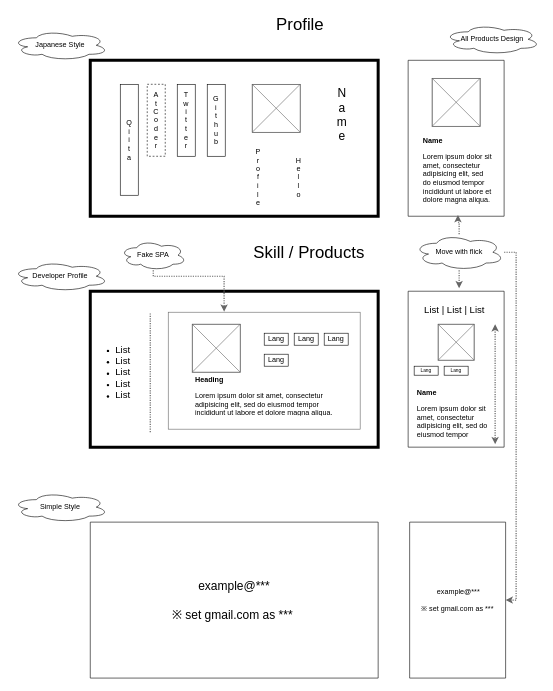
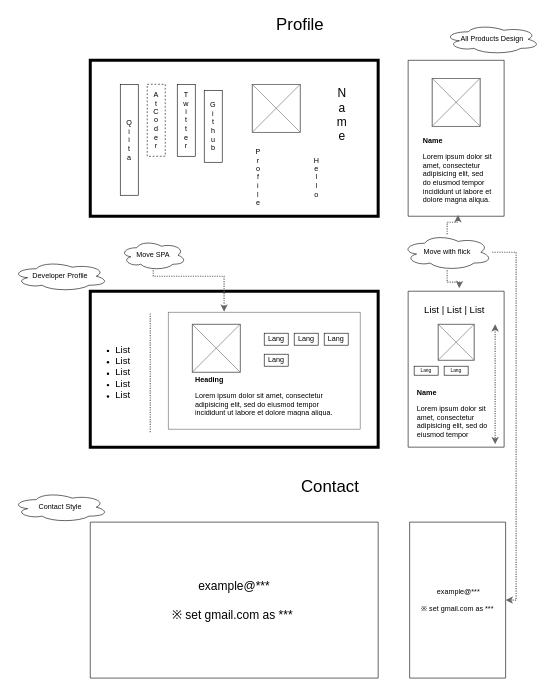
  <mxCell id="0" />
  <mxCell id="1" parent="0" />
  <mxCell id="2" value="" style="verticalLabelPosition=bottom;verticalAlign=top;html=1;shape=mxgraph.basic.rect;fillColor2=none;strokeWidth=5;size=20;indent=5;fillColor=none;" vertex="1" parent="1"><mxGeometry x="150" y="100" width="480" height="260" as="geometry" /></mxCell>
  <mxCell id="3" value="Profile" style="text;html=1;strokeColor=none;fillColor=none;align=center;verticalAlign=middle;whiteSpace=wrap;rounded=0;fontSize=28;" vertex="1" parent="1"><mxGeometry x="450" y="20" width="100" height="40" as="geometry" /></mxCell>
  <mxCell id="4" value="" style="verticalLabelPosition=bottom;verticalAlign=top;html=1;shape=mxgraph.basic.rect;fillColor2=none;strokeWidth=1;size=20;indent=5;fillColor=none;" vertex="1" parent="1"><mxGeometry x="680" y="100" width="160" height="260" as="geometry" /></mxCell>
  <mxCell id="5" value="" style="group" vertex="1" connectable="0" parent="1"><mxGeometry x="720" y="130" width="80" height="80" as="geometry" /></mxCell>
  <mxCell id="6" value="" style="group;strokeColor=#666666;" vertex="1" connectable="0" parent="5"><mxGeometry width="80" height="80" as="geometry" /></mxCell>
  <mxCell id="7" value="" style="whiteSpace=wrap;html=1;aspect=fixed;fillColor=none;fontSize=28;strokeColor=#666666;" vertex="1" parent="6"><mxGeometry width="80" height="80" as="geometry" /></mxCell>
  <mxCell id="8" value="" style="endArrow=none;html=1;fontSize=28;entryX=1;entryY=0;entryDx=0;entryDy=0;exitX=0;exitY=1;exitDx=0;exitDy=0;strokeColor=#666666;" edge="1" parent="6" source="7" target="7"><mxGeometry width="50" height="50" relative="1" as="geometry"><mxPoint x="290" y="310" as="sourcePoint" /><mxPoint x="340" y="260" as="targetPoint" /></mxGeometry></mxCell>
  <mxCell id="9" value="" style="endArrow=none;html=1;fontSize=28;entryX=0;entryY=0;entryDx=0;entryDy=0;strokeColor=#666666;" edge="1" parent="6" target="7"><mxGeometry width="50" height="50" relative="1" as="geometry"><mxPoint x="80" y="80" as="sourcePoint" /><mxPoint x="340" y="260" as="targetPoint" /></mxGeometry></mxCell>
  <mxCell id="10" value="&lt;h1 style=&quot;font-size: 12px&quot;&gt;Name&lt;/h1&gt;&lt;p style=&quot;font-size: 12px&quot;&gt;Lorem ipsum dolor sit amet, consectetur adipisicing elit, sed do eiusmod tempor incididunt ut labore et dolore magna aliqua.&lt;/p&gt;" style="text;html=1;strokeColor=none;fillColor=none;spacing=5;spacingTop=-20;whiteSpace=wrap;overflow=hidden;rounded=0;fontSize=12;" vertex="1" parent="1"><mxGeometry x="700" y="230" width="125" height="110" as="geometry" /></mxCell>
- <mxCell id="11" value="Skill / Products" style="text;html=1;strokeColor=none;fillColor=none;align=center;verticalAlign=middle;whiteSpace=wrap;rounded=0;fontSize=28;" vertex="1" parent="1"><mxGeometry x="420" y="400" width="190" height="40" as="geometry" /></mxCell>
+ <mxCell id="12" value="Contact" style="text;html=1;strokeColor=none;fillColor=none;align=center;verticalAlign=middle;whiteSpace=wrap;rounded=0;fontSize=28;" vertex="1" parent="1"><mxGeometry x="500" y="790" width="100" height="40" as="geometry" /></mxCell>
  <mxCell id="13" value="" style="verticalLabelPosition=bottom;verticalAlign=top;html=1;shape=mxgraph.basic.rect;fillColor2=none;strokeWidth=5;size=20;indent=5;fillColor=none;" vertex="1" parent="1"><mxGeometry x="150" y="485" width="480" height="260" as="geometry" /></mxCell>
  <mxCell id="14" value="" style="verticalLabelPosition=bottom;verticalAlign=top;html=1;shape=mxgraph.basic.rect;fillColor2=none;strokeWidth=1;size=20;indent=5;fillColor=none;" vertex="1" parent="1"><mxGeometry x="150" y="870" width="480" height="260" as="geometry" /></mxCell>
  <mxCell id="15" value="" style="verticalLabelPosition=bottom;verticalAlign=top;html=1;shape=mxgraph.basic.rect;fillColor2=none;strokeWidth=1;size=20;indent=5;fillColor=none;" vertex="1" parent="1"><mxGeometry x="680" y="485" width="160" height="260" as="geometry" /></mxCell>
  <mxCell id="16" value="" style="verticalLabelPosition=bottom;verticalAlign=top;html=1;shape=mxgraph.basic.rect;fillColor2=none;strokeWidth=1;size=20;indent=5;fillColor=none;" vertex="1" parent="1"><mxGeometry x="682.5" y="870" width="160" height="260" as="geometry" /></mxCell>
  <mxCell id="17" value="&lt;span style=&quot;font-size: 16px&quot;&gt;List | List | List&lt;/span&gt;" style="text;html=1;strokeColor=none;fillColor=none;align=left;verticalAlign=middle;whiteSpace=wrap;rounded=0;fontSize=12;" vertex="1" parent="1"><mxGeometry x="705" y="500" width="110" height="30" as="geometry" /></mxCell>
  <mxCell id="18" value="&lt;div style=&quot;text-align: center&quot;&gt;example@***&lt;/div&gt;&lt;font style=&quot;font-size: 12px&quot;&gt;&lt;br&gt;※ set gmail.com as ***&amp;nbsp;&lt;/font&gt;" style="text;html=1;strokeColor=none;fillColor=none;align=left;verticalAlign=middle;whiteSpace=wrap;rounded=0;fontSize=12;" vertex="1" parent="1"><mxGeometry x="700" y="930" width="130" height="140" as="geometry" /></mxCell>
  <mxCell id="19" value="&lt;ul&gt;&lt;li&gt;&lt;font style=&quot;font-size: 16px&quot;&gt;List&lt;/font&gt;&lt;/li&gt;&lt;li&gt;&lt;font style=&quot;font-size: 16px&quot;&gt;List&lt;/font&gt;&lt;/li&gt;&lt;li&gt;&lt;font style=&quot;font-size: 16px&quot;&gt;List&lt;/font&gt;&lt;/li&gt;&lt;li&gt;&lt;font style=&quot;font-size: 16px&quot;&gt;List&lt;/font&gt;&lt;/li&gt;&lt;li&gt;&lt;font style=&quot;font-size: 16px&quot;&gt;List&lt;/font&gt;&lt;/li&gt;&lt;/ul&gt;" style="text;html=1;strokeColor=none;fillColor=none;align=left;verticalAlign=middle;rounded=0;fontSize=12;whiteSpace=wrap;" vertex="1" parent="1"><mxGeometry x="150" y="520" width="100" height="200" as="geometry" /></mxCell>
  <mxCell id="20" value="" style="endArrow=none;dashed=1;html=1;strokeColor=#666666;fontSize=12;exitX=1;exitY=1;exitDx=0;exitDy=0;strokeWidth=2;dashPattern=1 1;entryX=1;entryY=0;entryDx=0;entryDy=0;" edge="1" parent="1" source="19" target="19"><mxGeometry width="50" height="50" relative="1" as="geometry"><mxPoint x="450" y="570" as="sourcePoint" /><mxPoint x="250" y="530" as="targetPoint" /></mxGeometry></mxCell>
  <mxCell id="21" value="" style="edgeStyle=orthogonalEdgeStyle;rounded=0;orthogonalLoop=1;jettySize=auto;html=1;dashed=1;dashPattern=1 1;strokeColor=#666666;strokeWidth=2;fontSize=12;entryX=0.291;entryY=-0.005;entryDx=0;entryDy=0;entryPerimeter=0;" edge="1" parent="1" source="22" target="24"><mxGeometry relative="1" as="geometry"><Array as="points"><mxPoint x="255" y="460" /><mxPoint x="373" y="460" /></Array></mxGeometry></mxCell>
- <mxCell id="22" value="Fake SPA" style="ellipse;shape=cloud;whiteSpace=wrap;html=1;strokeColor=#000000;fillColor=none;fontSize=12;" vertex="1" parent="1"><mxGeometry x="200" y="400" width="110" height="50" as="geometry" /></mxCell>
+ <mxCell id="22" value="Move SPA" style="ellipse;shape=cloud;whiteSpace=wrap;html=1;strokeColor=#000000;fillColor=none;fontSize=12;" vertex="1" parent="1"><mxGeometry x="200" y="400" width="110" height="50" as="geometry" /></mxCell>
  <mxCell id="23" value="" style="group" vertex="1" connectable="0" parent="1"><mxGeometry x="280" y="520" width="320" height="195" as="geometry" /></mxCell>
  <mxCell id="24" value="" style="rounded=0;whiteSpace=wrap;html=1;strokeColor=#666666;fillColor=none;fontSize=12;" vertex="1" parent="23"><mxGeometry width="320" height="195" as="geometry" /></mxCell>
  <mxCell id="25" value="" style="group" vertex="1" connectable="0" parent="23"><mxGeometry x="40" y="20" width="80" height="80" as="geometry" /></mxCell>
  <mxCell id="26" value="" style="group;strokeColor=#666666;" vertex="1" connectable="0" parent="25"><mxGeometry width="80" height="80" as="geometry" /></mxCell>
  <mxCell id="27" value="" style="whiteSpace=wrap;html=1;aspect=fixed;fillColor=none;fontSize=28;strokeColor=#666666;" vertex="1" parent="26"><mxGeometry width="80" height="80" as="geometry" /></mxCell>
  <mxCell id="28" value="" style="endArrow=none;html=1;fontSize=28;entryX=1;entryY=0;entryDx=0;entryDy=0;exitX=0;exitY=1;exitDx=0;exitDy=0;strokeColor=#666666;" edge="1" parent="26" source="27" target="27"><mxGeometry width="50" height="50" relative="1" as="geometry"><mxPoint x="290" y="310" as="sourcePoint" /><mxPoint x="340" y="260" as="targetPoint" /></mxGeometry></mxCell>
  <mxCell id="29" value="" style="endArrow=none;html=1;fontSize=28;entryX=0;entryY=0;entryDx=0;entryDy=0;strokeColor=#666666;" edge="1" parent="26" target="27"><mxGeometry width="50" height="50" relative="1" as="geometry"><mxPoint x="80" y="80" as="sourcePoint" /><mxPoint x="340" y="260" as="targetPoint" /></mxGeometry></mxCell>
  <mxCell id="30" value="&lt;h1 style=&quot;font-size: 12px;&quot;&gt;Heading&lt;/h1&gt;&lt;p style=&quot;font-size: 12px;&quot;&gt;Lorem ipsum dolor sit amet, consectetur adipisicing elit, sed do eiusmod tempor incididunt ut labore et dolore magna aliqua.&lt;/p&gt;" style="text;html=1;strokeColor=none;fillColor=none;spacing=5;spacingTop=-20;whiteSpace=wrap;overflow=hidden;rounded=0;fontSize=12;" vertex="1" parent="23"><mxGeometry x="40" y="107.5" width="240" height="65" as="geometry" /></mxCell>
  <mxCell id="31" value="Lang" style="text;html=1;strokeColor=#000000;fillColor=none;align=center;verticalAlign=middle;whiteSpace=wrap;rounded=0;fontSize=12;" vertex="1" parent="23"><mxGeometry x="160" y="35" width="40" height="20" as="geometry" /></mxCell>
  <mxCell id="32" value="Lang" style="text;html=1;strokeColor=#000000;fillColor=none;align=center;verticalAlign=middle;whiteSpace=wrap;rounded=0;fontSize=12;" vertex="1" parent="23"><mxGeometry x="210" y="35" width="40" height="20" as="geometry" /></mxCell>
  <mxCell id="33" value="Lang" style="text;html=1;strokeColor=#000000;fillColor=none;align=center;verticalAlign=middle;whiteSpace=wrap;rounded=0;fontSize=12;" vertex="1" parent="23"><mxGeometry x="260" y="35" width="40" height="20" as="geometry" /></mxCell>
  <mxCell id="34" value="Lang" style="text;html=1;strokeColor=#000000;fillColor=none;align=center;verticalAlign=middle;whiteSpace=wrap;rounded=0;fontSize=12;" vertex="1" parent="23"><mxGeometry x="160" y="70" width="40" height="20" as="geometry" /></mxCell>
  <mxCell id="35" value="&lt;div style=&quot;font-size: 20px;&quot;&gt;example@***&lt;/div&gt;&lt;font style=&quot;font-size: 20px;&quot;&gt;&lt;br style=&quot;font-size: 20px;&quot;&gt;※ set gmail.com as ***&amp;nbsp;&lt;/font&gt;" style="text;html=1;strokeColor=none;fillColor=none;align=center;verticalAlign=middle;whiteSpace=wrap;rounded=0;fontSize=20;" vertex="1" parent="1"><mxGeometry x="230" y="950" width="320" height="100" as="geometry" /></mxCell>
  <mxCell id="36" value="N&lt;br&gt;a&lt;br&gt;m&lt;br&gt;e" style="text;html=1;strokeColor=none;fillColor=none;align=center;verticalAlign=middle;whiteSpace=wrap;rounded=0;fontSize=20;" vertex="1" parent="1"><mxGeometry x="550" y="140" width="40" height="100" as="geometry" /></mxCell>
- <mxCell id="37" value="G&lt;br style=&quot;font-size: 12px;&quot;&gt;i&lt;br style=&quot;font-size: 12px;&quot;&gt;t&lt;br style=&quot;font-size: 12px;&quot;&gt;h&lt;br style=&quot;font-size: 12px;&quot;&gt;u&lt;br style=&quot;font-size: 12px;&quot;&gt;b" style="rounded=0;whiteSpace=wrap;html=1;strokeColor=#000000;fillColor=none;fontSize=12;align=center;" vertex="1" parent="1"><mxGeometry x="345" y="140" width="30" height="120" as="geometry" /></mxCell>
+ <mxCell id="37" value="G&lt;br style=&quot;font-size: 12px;&quot;&gt;i&lt;br style=&quot;font-size: 12px;&quot;&gt;t&lt;br style=&quot;font-size: 12px;&quot;&gt;h&lt;br style=&quot;font-size: 12px;&quot;&gt;u&lt;br style=&quot;font-size: 12px;&quot;&gt;b" style="rounded=0;whiteSpace=wrap;html=1;strokeColor=#000000;fillColor=none;fontSize=12;align=center;" vertex="1" parent="1"><mxGeometry x="340" y="150" width="30" height="120" as="geometry" /></mxCell>
  <mxCell id="38" value="T&lt;br style=&quot;font-size: 12px;&quot;&gt;w&lt;br style=&quot;font-size: 12px;&quot;&gt;i&lt;br style=&quot;font-size: 12px;&quot;&gt;t&lt;br style=&quot;font-size: 12px;&quot;&gt;t&lt;br style=&quot;font-size: 12px;&quot;&gt;e&lt;br style=&quot;font-size: 12px;&quot;&gt;r" style="rounded=0;whiteSpace=wrap;html=1;strokeColor=#000000;fillColor=none;fontSize=12;align=center;" vertex="1" parent="1"><mxGeometry x="295" y="140" width="30" height="120" as="geometry" /></mxCell>
  <mxCell id="39" value="A&lt;br&gt;t&lt;br&gt;C&lt;br&gt;o&lt;br&gt;d&lt;br&gt;e&lt;br&gt;r" style="rounded=0;whiteSpace=wrap;html=1;strokeColor=#000000;fillColor=none;fontSize=12;align=center;dashed=1;" vertex="1" parent="1"><mxGeometry x="245" y="140" width="30" height="120" as="geometry" /></mxCell>
  <mxCell id="40" value="Q&lt;br&gt;i&lt;br&gt;i&lt;br&gt;t&lt;br&gt;a" style="rounded=0;whiteSpace=wrap;html=1;strokeColor=#000000;fillColor=none;fontSize=12;align=center;" vertex="1" parent="1"><mxGeometry x="200" y="140" width="30" height="185" as="geometry" /></mxCell>
- <mxCell id="41" value="H&lt;br&gt;e&lt;br&gt;l&lt;br&gt;l&lt;br&gt;o" style="text;html=1;strokeColor=none;fillColor=none;align=center;verticalAlign=middle;whiteSpace=wrap;rounded=0;fontSize=12;" vertex="1" parent="1"><mxGeometry x="486" y="240" width="23" height="110" as="geometry" /></mxCell>
+ <mxCell id="41" value="H&lt;br&gt;e&lt;br&gt;l&lt;br&gt;l&lt;br&gt;o" style="text;html=1;strokeColor=none;fillColor=none;align=center;verticalAlign=middle;whiteSpace=wrap;rounded=0;fontSize=12;" vertex="1" parent="1"><mxGeometry x="516" y="240" width="23" height="110" as="geometry" /></mxCell>
  <mxCell id="42" value="P&lt;br&gt;r&lt;br&gt;o&lt;br&gt;f&lt;br&gt;i&lt;br&gt;l&lt;br&gt;e" style="text;html=1;strokeColor=none;fillColor=none;align=center;verticalAlign=middle;whiteSpace=wrap;rounded=0;fontSize=12;" vertex="1" parent="1"><mxGeometry x="400" y="240" width="60" height="110" as="geometry" /></mxCell>
  <mxCell id="43" value="" style="group" vertex="1" connectable="0" parent="1"><mxGeometry x="420" y="140" width="80" height="80" as="geometry" /></mxCell>
  <mxCell id="44" value="" style="group;strokeColor=#666666;" vertex="1" connectable="0" parent="43"><mxGeometry width="80" height="80" as="geometry" /></mxCell>
  <mxCell id="45" value="" style="whiteSpace=wrap;html=1;aspect=fixed;fillColor=none;fontSize=28;strokeColor=#666666;" vertex="1" parent="44"><mxGeometry width="80" height="80" as="geometry" /></mxCell>
  <mxCell id="46" value="" style="endArrow=none;html=1;fontSize=28;entryX=1;entryY=0;entryDx=0;entryDy=0;exitX=0;exitY=1;exitDx=0;exitDy=0;strokeColor=#666666;" edge="1" parent="44" source="45" target="45"><mxGeometry width="50" height="50" relative="1" as="geometry"><mxPoint x="290" y="310" as="sourcePoint" /><mxPoint x="340" y="260" as="targetPoint" /></mxGeometry></mxCell>
  <mxCell id="47" value="" style="endArrow=none;html=1;fontSize=28;entryX=0;entryY=0;entryDx=0;entryDy=0;strokeColor=#666666;" edge="1" parent="44" target="45"><mxGeometry width="50" height="50" relative="1" as="geometry"><mxPoint x="80" y="80" as="sourcePoint" /><mxPoint x="340" y="260" as="targetPoint" /></mxGeometry></mxCell>
  <mxCell id="48" style="edgeStyle=orthogonalEdgeStyle;rounded=0;orthogonalLoop=1;jettySize=auto;html=1;entryX=0.519;entryY=0.992;entryDx=0;entryDy=0;entryPerimeter=0;dashed=1;dashPattern=1 1;strokeColor=#666666;strokeWidth=2;fontSize=12;" edge="1" parent="1" source="51" target="4"><mxGeometry relative="1" as="geometry" /></mxCell>
  <mxCell id="49" style="edgeStyle=orthogonalEdgeStyle;rounded=0;orthogonalLoop=1;jettySize=auto;html=1;dashed=1;dashPattern=1 1;strokeColor=#666666;strokeWidth=2;fontSize=12;" edge="1" parent="1" source="51"><mxGeometry relative="1" as="geometry"><mxPoint x="765" y="480" as="targetPoint" /></mxGeometry></mxCell>
  <mxCell id="50" style="edgeStyle=orthogonalEdgeStyle;rounded=0;orthogonalLoop=1;jettySize=auto;html=1;dashed=1;dashPattern=1 1;strokeColor=#666666;strokeWidth=2;fontSize=12;" edge="1" parent="1" source="51" target="16"><mxGeometry relative="1" as="geometry"><Array as="points"><mxPoint x="860" y="420" /><mxPoint x="860" y="1000" /></Array></mxGeometry></mxCell>
- <mxCell id="51" value="Move with flick" style="ellipse;shape=cloud;whiteSpace=wrap;html=1;strokeColor=#000000;fillColor=none;fontSize=12;align=center;" vertex="1" parent="1"><mxGeometry x="690" y="390" width="150" height="60" as="geometry" /></mxCell>
+ <mxCell id="51" value="Move with flick" style="ellipse;shape=cloud;whiteSpace=wrap;html=1;strokeColor=#000000;fillColor=none;fontSize=12;align=center;" vertex="1" parent="1"><mxGeometry x="670" y="390" width="150" height="60" as="geometry" /></mxCell>
  <mxCell id="52" value="" style="group" vertex="1" connectable="0" parent="1"><mxGeometry x="730" y="540" width="60" height="60" as="geometry" /></mxCell>
  <mxCell id="53" value="" style="group;strokeColor=#666666;" vertex="1" connectable="0" parent="52"><mxGeometry width="60" height="60" as="geometry" /></mxCell>
  <mxCell id="54" value="" style="whiteSpace=wrap;html=1;aspect=fixed;fillColor=none;fontSize=28;strokeColor=#666666;" vertex="1" parent="53"><mxGeometry width="60" height="60" as="geometry" /></mxCell>
  <mxCell id="55" value="" style="endArrow=none;html=1;fontSize=28;entryX=1;entryY=0;entryDx=0;entryDy=0;exitX=0;exitY=1;exitDx=0;exitDy=0;strokeColor=#666666;" edge="1" parent="53" source="54" target="54"><mxGeometry width="50" height="50" relative="1" as="geometry"><mxPoint x="217.5" y="232.5" as="sourcePoint" /><mxPoint x="255" y="195" as="targetPoint" /></mxGeometry></mxCell>
  <mxCell id="56" value="" style="endArrow=none;html=1;fontSize=28;entryX=0;entryY=0;entryDx=0;entryDy=0;strokeColor=#666666;" edge="1" parent="53" target="54"><mxGeometry width="50" height="50" relative="1" as="geometry"><mxPoint x="60" y="60" as="sourcePoint" /><mxPoint x="255" y="195" as="targetPoint" /></mxGeometry></mxCell>
  <mxCell id="57" value="&lt;h1 style=&quot;font-size: 12px&quot;&gt;Name&lt;/h1&gt;&lt;h1 style=&quot;font-size: 12px&quot;&gt;&lt;p style=&quot;font-weight: 400&quot;&gt;Lorem ipsum dolor sit amet, consectetur adipisicing elit, sed do eiusmod tempor&amp;nbsp;&lt;/p&gt;&lt;/h1&gt;" style="text;html=1;strokeColor=none;fillColor=none;spacing=5;spacingTop=-20;whiteSpace=wrap;overflow=hidden;rounded=0;fontSize=12;" vertex="1" parent="1"><mxGeometry x="690" y="650" width="140" height="90" as="geometry" /></mxCell>
  <mxCell id="58" value="Lang" style="text;html=1;strokeColor=#000000;fillColor=none;align=center;verticalAlign=middle;whiteSpace=wrap;rounded=0;fontSize=8;" vertex="1" parent="1"><mxGeometry x="690" y="610" width="40" height="15" as="geometry" /></mxCell>
  <mxCell id="59" value="Lang" style="text;html=1;strokeColor=#000000;fillColor=none;align=center;verticalAlign=middle;whiteSpace=wrap;rounded=0;fontSize=8;" vertex="1" parent="1"><mxGeometry x="740" y="610" width="40" height="15" as="geometry" /></mxCell>
  <mxCell id="60" value="" style="endArrow=classic;startArrow=classic;html=1;dashed=1;dashPattern=1 1;strokeColor=#666666;strokeWidth=2;fontSize=8;" edge="1" parent="1"><mxGeometry width="50" height="50" relative="1" as="geometry"><mxPoint x="825" y="540" as="sourcePoint" /><mxPoint x="825" y="740" as="targetPoint" /></mxGeometry></mxCell>
- <mxCell id="61" value="Japanese Style" style="ellipse;shape=cloud;whiteSpace=wrap;html=1;strokeColor=#000000;fillColor=none;fontSize=12;" vertex="1" parent="1"><mxGeometry x="20" y="50" width="160" height="50" as="geometry" /></mxCell>
  <mxCell id="62" value="Developer Profile" style="ellipse;shape=cloud;whiteSpace=wrap;html=1;strokeColor=#000000;fillColor=none;fontSize=12;" vertex="1" parent="1"><mxGeometry x="20" y="435" width="160" height="50" as="geometry" /></mxCell>
- <mxCell id="63" value="Simple Style" style="ellipse;shape=cloud;whiteSpace=wrap;html=1;strokeColor=#000000;fillColor=none;fontSize=12;" vertex="1" parent="1"><mxGeometry x="20" y="820" width="160" height="50" as="geometry" /></mxCell>
+ <mxCell id="63" value="Contact Style" style="ellipse;shape=cloud;whiteSpace=wrap;html=1;strokeColor=#000000;fillColor=none;fontSize=12;" vertex="1" parent="1"><mxGeometry x="20" y="820" width="160" height="50" as="geometry" /></mxCell>
  <mxCell id="64" value="All Products Design" style="ellipse;shape=cloud;whiteSpace=wrap;html=1;strokeColor=#000000;fillColor=none;fontSize=12;" vertex="1" parent="1"><mxGeometry x="740" y="40" width="160" height="50" as="geometry" /></mxCell>
